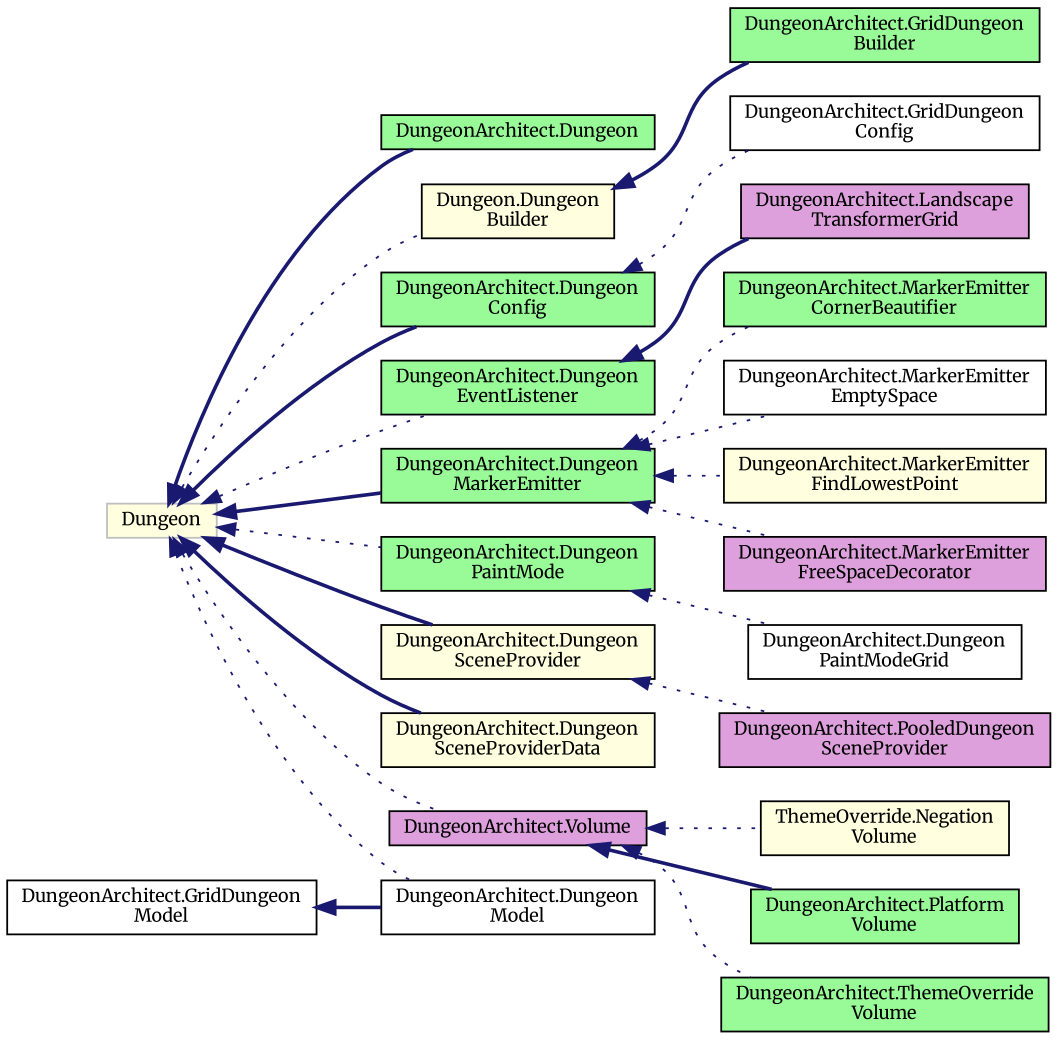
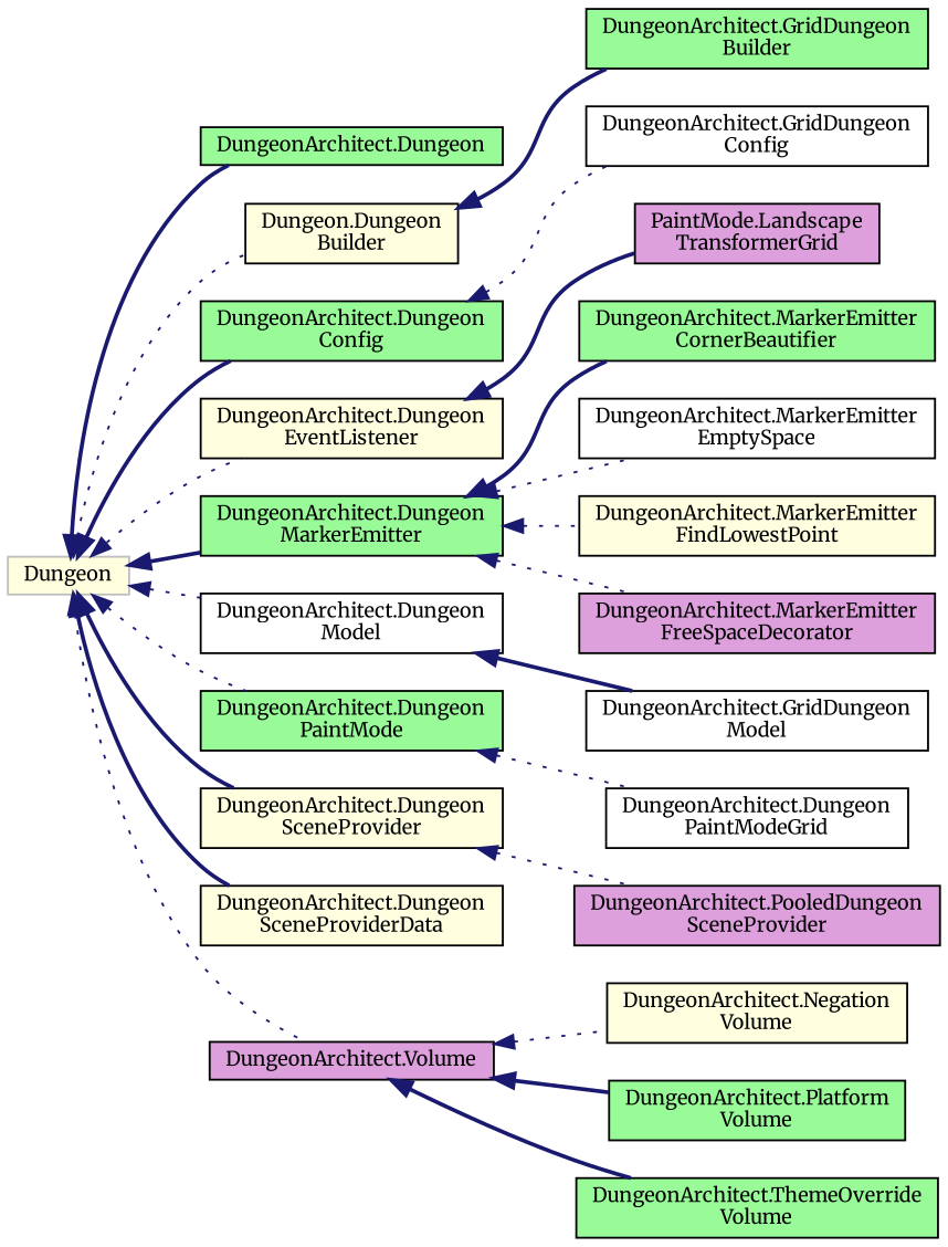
  digraph {
    fontname=Merriweather
    rankdir=LR
    node [color=black fillcolor=palegreen fontname=Merriweather fontsize=10 shape=record style=filled]
    edge [color=midnightblue dir=back fontname=Merriweather fontsize=10 labelfontname=Helvetica labelfontsize=10 style=dotted]
    n1 [color=grey75 fillcolor=lightyellow height=0.2 label=Dungeon width=0.4]
    n2 [height=0.2 label="DungeonArchitect.Dungeon" width=0.4]
    n3 [fillcolor=lightyellow height=0.2 label="Dungeon.Dungeon\lBuilder" width=0.4]
    n4 [height=0.2 label="DungeonArchitect.Dungeon\lConfig" width=0.4]
-   n5 [height=0.2 label="DungeonArchitect.Dungeon\lEventListener" width=0.4]
+   n5 [fillcolor=lightyellow height=0.2 label="DungeonArchitect.Dungeon\lEventListener" width=0.4]
    n6 [height=0.2 label="DungeonArchitect.Dungeon\lMarkerEmitter" width=0.4]
    n7 [fillcolor=white height=0.2 label="DungeonArchitect.Dungeon\lModel" width=0.4]
    n8 [height=0.2 label="DungeonArchitect.Dungeon\lPaintMode" width=0.4]
    n9 [fillcolor=lightyellow height=0.2 label="DungeonArchitect.Dungeon\lSceneProvider" width=0.4]
    n10 [fillcolor=lightyellow height=0.2 label="DungeonArchitect.Dungeon\lSceneProviderData" width=0.4]
    n11 [fillcolor=plum height=0.2 label="DungeonArchitect.Volume" width=0.4]
    n12 [height=0.2 label="DungeonArchitect.GridDungeon\lBuilder" width=0.4]
    n13 [fillcolor=white height=0.2 label="DungeonArchitect.GridDungeon\lConfig" width=0.4]
-   n14 [fillcolor=plum height=0.2 label="DungeonArchitect.Landscape\lTransformerGrid" width=0.4]
+   n14 [fillcolor=plum height=0.2 label="PaintMode.Landscape\lTransformerGrid" width=0.4]
    n15 [height=0.2 label="DungeonArchitect.MarkerEmitter\lCornerBeautifier" width=0.4]
    n16 [fillcolor=white height=0.2 label="DungeonArchitect.MarkerEmitter\lEmptySpace" width=0.4]
    n17 [fillcolor=lightyellow height=0.2 label="DungeonArchitect.MarkerEmitter\lFindLowestPoint" width=0.4]
    n18 [fillcolor=plum height=0.2 label="DungeonArchitect.MarkerEmitter\lFreeSpaceDecorator" width=0.4]
    n19 [fillcolor=white height=0.2 label="DungeonArchitect.GridDungeon\lModel" width=0.4]
    n20 [fillcolor=white height=0.2 label="DungeonArchitect.Dungeon\lPaintModeGrid" width=0.4]
    n21 [fillcolor=plum height=0.2 label="DungeonArchitect.PooledDungeon\lSceneProvider" width=0.4]
-   n22 [fillcolor=lightyellow height=0.2 label="ThemeOverride.Negation\lVolume" width=0.4]
+   n22 [fillcolor=lightyellow height=0.2 label="DungeonArchitect.Negation\lVolume" width=0.4]
    n23 [height=0.2 label="DungeonArchitect.Platform\lVolume" width=0.4]
    n24 [height=0.2 label="DungeonArchitect.ThemeOverride\lVolume" width=0.4]
    n1 -> n2 [style=bold]
    n1 -> n3
    n1 -> n4 [style=bold]
    n1 -> n5
    n1 -> n6 [style=bold]
    n1 -> n7
    n1 -> n8
    n1 -> n9 [style=bold]
    n1 -> n10 [style=bold]
    n1 -> n11
    n3 -> n12 [style=bold]
    n4 -> n13
    n5 -> n14 [style=bold]
-   n6 -> n15
+   n6 -> n15 [style=bold]
    n6 -> n16
    n6 -> n17
    n6 -> n18
-   n19 -> n7 [style=bold]
+   n7 -> n19 [style=bold]
    n8 -> n20
    n9 -> n21
    n11 -> n22
    n11 -> n23 [style=bold]
-   n11 -> n24
+   n11 -> n24 [style=bold]
  }
